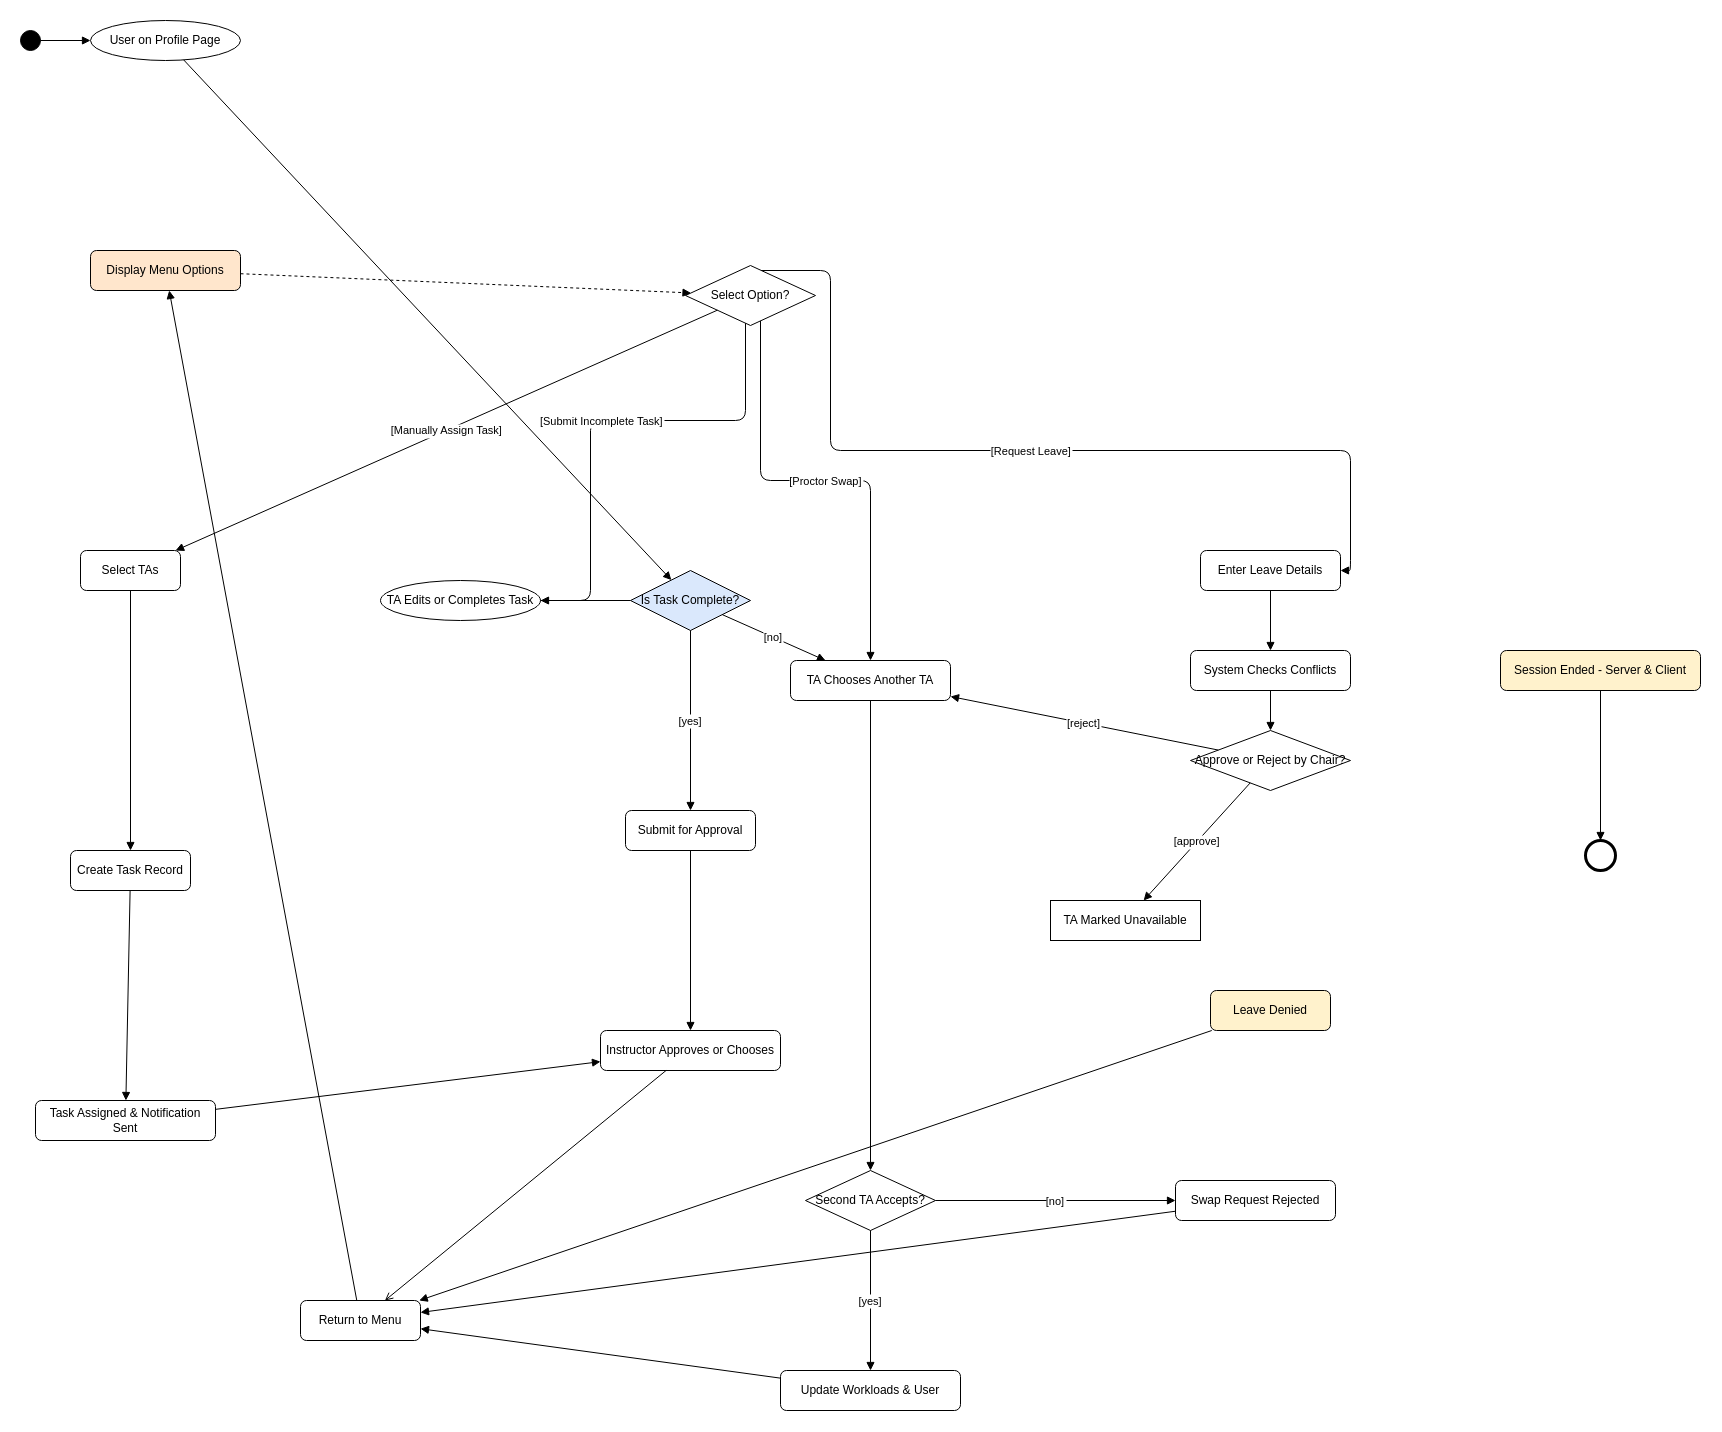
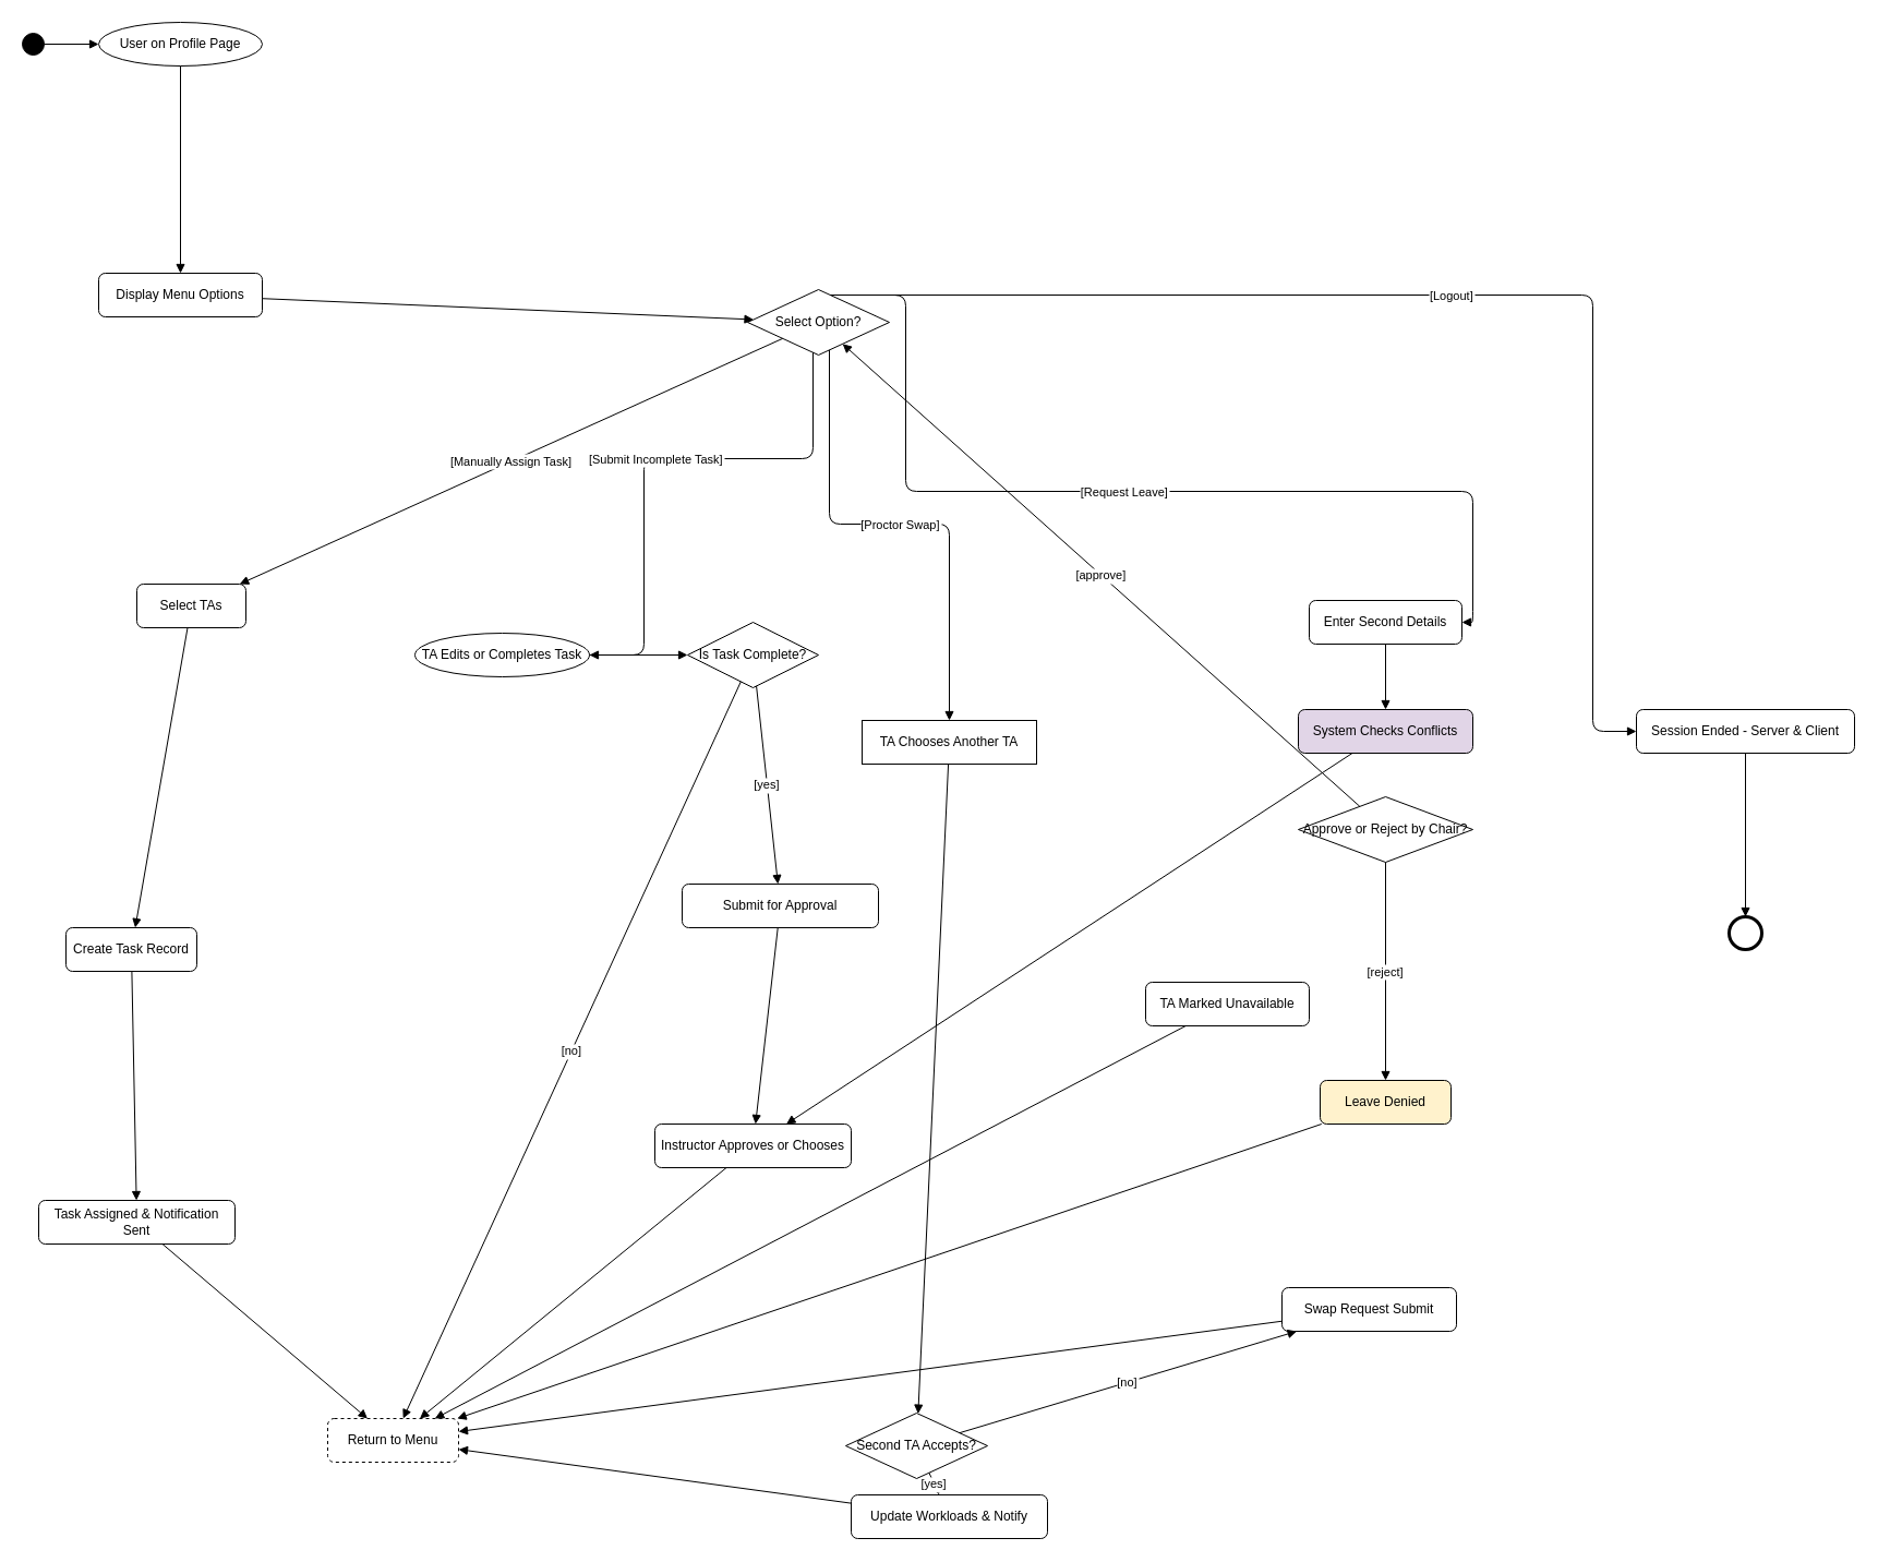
  <mxCell id="0" />
  <mxCell id="1" parent="0" />
  <mxCell id="2" value="" style="ellipse;whiteSpace=wrap;html=1;aspect=fixed;fillColor=#000000;strokeColor=#000000;" vertex="1" parent="1"><mxGeometry x="20" y="30" width="20" height="20" as="geometry" /></mxCell>
  <mxCell id="3" value="User on Profile Page" style="ellipse;whiteSpace=wrap;html=1;" vertex="1" parent="1"><mxGeometry x="90" y="20" width="150" height="40" as="geometry" /></mxCell>
- <mxCell id="4" value="Display Menu Options" style="rounded=1;whiteSpace=wrap;html=1;fillColor=#ffe6cc;" vertex="1" parent="1"><mxGeometry x="90" y="250" width="150" height="40" as="geometry" /></mxCell>
+ <mxCell id="4" value="Display Menu Options" style="rounded=1;whiteSpace=wrap;html=1;" vertex="1" parent="1"><mxGeometry x="90" y="250" width="150" height="40" as="geometry" /></mxCell>
  <mxCell id="5" value="Select Option?" style="rhombus;whiteSpace=wrap;html=1;" vertex="1" parent="1"><mxGeometry x="685" y="265" width="130" height="60" as="geometry" /></mxCell>
- <mxCell id="6" value="Return to Menu" style="rounded=1;whiteSpace=wrap;html=1;" vertex="1" parent="1"><mxGeometry x="300" y="1300" width="120" height="40" as="geometry" /></mxCell>
+ <mxCell id="6" value="Return to Menu" style="rounded=1;whiteSpace=wrap;html=1;dashed=1;" vertex="1" parent="1"><mxGeometry x="300" y="1300" width="120" height="40" as="geometry" /></mxCell>
  <mxCell id="7" value="" style="ellipse;whiteSpace=wrap;html=1;aspect=fixed;strokeWidth=3;fillColor=#FFFFFF;strokeColor=#000000;" vertex="1" parent="1"><mxGeometry x="1585" y="840" width="30" height="30" as="geometry" /></mxCell>
  <mxCell id="8" value="[Manually Assign Task]" style="text;whiteSpace=wrap;html=1;resizable=0;" parent="1"><mxGeometry relative="1" as="geometry" /></mxCell>
- <mxCell id="9" value="Select TAs" style="rounded=1;whiteSpace=wrap;html=1;" vertex="1" parent="1"><mxGeometry x="80" y="550" width="100" height="40" as="geometry" /></mxCell>
- <mxCell id="10" value="Create Task Record" style="rounded=1;whiteSpace=wrap;html=1;" vertex="1" parent="1"><mxGeometry x="70" y="850" width="120" height="40" as="geometry" /></mxCell>
+ <mxCell id="9" value="Select TAs" style="rounded=1;whiteSpace=wrap;html=1;" vertex="1" parent="1"><mxGeometry x="125" y="535" width="100" height="40" as="geometry" /></mxCell>
+ <mxCell id="10" value="Create Task Record" style="rounded=1;whiteSpace=wrap;html=1;" vertex="1" parent="1"><mxGeometry x="60" y="850" width="120" height="40" as="geometry" /></mxCell>
  <mxCell id="11" value="Task Assigned &amp; Notification Sent" style="rounded=1;whiteSpace=wrap;html=1;" vertex="1" parent="1"><mxGeometry x="35" y="1100" width="180" height="40" as="geometry" /></mxCell>
  <mxCell id="12" value="[Submit Incomplete Task]" style="text;whiteSpace=wrap;html=1;resizable=0;" parent="1"><mxGeometry relative="1" as="geometry" /></mxCell>
  <mxCell id="13" value="TA Edits or Completes Task" style="ellipse;whiteSpace=wrap;html=1;" vertex="1" parent="1"><mxGeometry x="380" y="580" width="160" height="40" as="geometry" /></mxCell>
- <mxCell id="14" value="Is Task Complete?" style="rhombus;whiteSpace=wrap;html=1;fillColor=#dae8fc;" vertex="1" parent="1"><mxGeometry x="630" y="570" width="120" height="60" as="geometry" /></mxCell>
- <mxCell id="15" value="Submit for Approval" style="rounded=1;whiteSpace=wrap;html=1;" vertex="1" parent="1"><mxGeometry x="625" y="810" width="130" height="40" as="geometry" /></mxCell>
+ <mxCell id="14" value="Is Task Complete?" style="rhombus;whiteSpace=wrap;html=1;" vertex="1" parent="1"><mxGeometry x="630" y="570" width="120" height="60" as="geometry" /></mxCell>
+ <mxCell id="15" value="Submit for Approval" style="rounded=1;whiteSpace=wrap;html=1;" vertex="1" parent="1"><mxGeometry x="625" y="810" width="180" height="40" as="geometry" /></mxCell>
  <mxCell id="16" value="Instructor Approves or Chooses" style="rounded=1;whiteSpace=wrap;html=1;" vertex="1" parent="1"><mxGeometry x="600" y="1030" width="180" height="40" as="geometry" /></mxCell>
  <mxCell id="17" value="[Proctor Swap]" style="text;whiteSpace=wrap;html=1;resizable=0;" parent="1"><mxGeometry relative="1" as="geometry" /></mxCell>
- <mxCell id="18" value="TA Chooses Another TA" style="rounded=1;whiteSpace=wrap;html=1;" vertex="1" parent="1"><mxGeometry x="790" y="660" width="160" height="40" as="geometry" /></mxCell>
- <mxCell id="19" value="Second TA Accepts?" style="rhombus;whiteSpace=wrap;html=1;" vertex="1" parent="1"><mxGeometry x="805" y="1170" width="130" height="60" as="geometry" /></mxCell>
- <mxCell id="20" value="Update Workloads &amp; User" style="rounded=1;whiteSpace=wrap;html=1;" vertex="1" parent="1"><mxGeometry x="780" y="1370" width="180" height="40" as="geometry" /></mxCell>
- <mxCell id="21" value="Swap Request Rejected" style="rounded=1;whiteSpace=wrap;html=1;" vertex="1" parent="1"><mxGeometry x="1175" y="1180" width="160" height="40" as="geometry" /></mxCell>
+ <mxCell id="18" value="TA Chooses Another TA" style="whiteSpace=wrap;html=1;rounded=0;" vertex="1" parent="1"><mxGeometry x="790" y="660" width="160" height="40" as="geometry" /></mxCell>
+ <mxCell id="19" value="Second TA Accepts?" style="rhombus;whiteSpace=wrap;html=1;" vertex="1" parent="1"><mxGeometry x="775" y="1295" width="130" height="60" as="geometry" /></mxCell>
+ <mxCell id="20" value="Update Workloads &amp; Notify" style="rounded=1;whiteSpace=wrap;html=1;" vertex="1" parent="1"><mxGeometry x="780" y="1370" width="180" height="40" as="geometry" /></mxCell>
+ <mxCell id="21" value="Swap Request Submit" style="rounded=1;whiteSpace=wrap;html=1;" vertex="1" parent="1"><mxGeometry x="1175" y="1180" width="160" height="40" as="geometry" /></mxCell>
  <mxCell id="22" value="[Request Leave]" style="text;whiteSpace=wrap;html=1;resizable=0;" parent="1"><mxGeometry relative="1" as="geometry" /></mxCell>
- <mxCell id="23" value="Enter Leave Details" style="rounded=1;whiteSpace=wrap;html=1;" vertex="1" parent="1"><mxGeometry x="1200" y="550" width="140" height="40" as="geometry" /></mxCell>
- <mxCell id="24" value="System Checks Conflicts" style="rounded=1;whiteSpace=wrap;html=1;" vertex="1" parent="1"><mxGeometry x="1190" y="650" width="160" height="40" as="geometry" /></mxCell>
+ <mxCell id="23" value="Enter Second Details" style="rounded=1;whiteSpace=wrap;html=1;" vertex="1" parent="1"><mxGeometry x="1200" y="550" width="140" height="40" as="geometry" /></mxCell>
+ <mxCell id="24" value="System Checks Conflicts" style="rounded=1;whiteSpace=wrap;html=1;fillColor=#e1d5e7;" vertex="1" parent="1"><mxGeometry x="1190" y="650" width="160" height="40" as="geometry" /></mxCell>
  <mxCell id="25" value="Approve or Reject by Chair?" style="rhombus;whiteSpace=wrap;html=1;" vertex="1" parent="1"><mxGeometry x="1190" y="730" width="160" height="60" as="geometry" /></mxCell>
- <mxCell id="26" value="TA Marked Unavailable" style="whiteSpace=wrap;html=1;rounded=0;" vertex="1" parent="1"><mxGeometry x="1050" y="900" width="150" height="40" as="geometry" /></mxCell>
+ <mxCell id="26" value="TA Marked Unavailable" style="rounded=1;whiteSpace=wrap;html=1;" vertex="1" parent="1"><mxGeometry x="1050" y="900" width="150" height="40" as="geometry" /></mxCell>
  <mxCell id="27" value="Leave Denied" style="rounded=1;whiteSpace=wrap;html=1;fillColor=#fff2cc;" vertex="1" parent="1"><mxGeometry x="1210" y="990" width="120" height="40" as="geometry" /></mxCell>
  <mxCell id="28" value="[Logout]" style="text;whiteSpace=wrap;html=1;resizable=0;" parent="1"><mxGeometry relative="1" as="geometry" /></mxCell>
- <mxCell id="29" value="Session Ended - Server &amp; Client" style="rounded=1;whiteSpace=wrap;html=1;fillColor=#fff2cc;" vertex="1" parent="1"><mxGeometry x="1500" y="650" width="200" height="40" as="geometry" /></mxCell>
+ <mxCell id="29" value="Session Ended - Server &amp; Client" style="rounded=1;whiteSpace=wrap;html=1;" vertex="1" parent="1"><mxGeometry x="1500" y="650" width="200" height="40" as="geometry" /></mxCell>
  <mxCell id="30" style="endArrow=block;" edge="1" parent="1" source="2" target="3"><mxGeometry relative="1" as="geometry" /></mxCell>
- <mxCell id="31" style="endArrow=block;" edge="1" parent="1" source="3" target="14"><mxGeometry relative="1" as="geometry" /></mxCell>
- <mxCell id="32" style="endArrow=block;dashed=1;" edge="1" parent="1" source="4" target="5"><mxGeometry relative="1" as="geometry" /></mxCell>
- <mxCell id="33" style="endArrow=block;" edge="1" parent="1" source="6" target="4"><mxGeometry relative="1" as="geometry" /></mxCell>
+ <mxCell id="31" style="endArrow=block;" edge="1" parent="1" source="3" target="4"><mxGeometry relative="1" as="geometry" /></mxCell>
+ <mxCell id="32" style="endArrow=block;" edge="1" parent="1" source="4" target="5"><mxGeometry relative="1" as="geometry" /></mxCell>
  <mxCell id="34" value="[Manually Assign Task]" style="endArrow=block;" edge="1" parent="1" source="5" target="9"><mxGeometry relative="1" as="geometry" /></mxCell>
  <mxCell id="35" style="endArrow=block;" edge="1" parent="1" source="9" target="10"><mxGeometry relative="1" as="geometry" /></mxCell>
  <mxCell id="36" style="endArrow=block;" edge="1" parent="1" source="10" target="11"><mxGeometry relative="1" as="geometry" /></mxCell>
- <mxCell id="37" style="endArrow=block;" edge="1" parent="1" source="11" target="16"><mxGeometry relative="1" as="geometry" /></mxCell>
+ <mxCell id="37" style="endArrow=block;" edge="1" parent="1" source="11" target="6"><mxGeometry relative="1" as="geometry" /></mxCell>
  <mxCell id="38" value="[Submit Incomplete Task]" style="endArrow=block;strokeColor=default;edgeStyle=orthogonalEdgeStyle;" edge="1" parent="1" source="5" target="13"><mxGeometry relative="1" as="geometry"><Array as="points"><mxPoint x="745" y="420" /><mxPoint x="590" y="420" /></Array></mxGeometry></mxCell>
- <mxCell id="39" style="endArrow=none;" edge="1" parent="1" source="13" target="14"><mxGeometry relative="1" as="geometry" /></mxCell>
+ <mxCell id="39" style="endArrow=block;" edge="1" parent="1" source="13" target="14"><mxGeometry relative="1" as="geometry" /></mxCell>
  <mxCell id="40" value="[yes]" style="endArrow=block;" edge="1" parent="1" source="14" target="15"><mxGeometry relative="1" as="geometry" /></mxCell>
- <mxCell id="41" value="[no]" style="endArrow=block;" edge="1" parent="1" source="14" target="18"><mxGeometry relative="1" as="geometry" /></mxCell>
+ <mxCell id="41" value="[no]" style="endArrow=block;" edge="1" parent="1" source="14" target="6"><mxGeometry relative="1" as="geometry" /></mxCell>
  <mxCell id="42" style="endArrow=block;" edge="1" parent="1" source="15" target="16"><mxGeometry relative="1" as="geometry" /></mxCell>
- <mxCell id="43" style="endArrow=open;" edge="1" parent="1" source="16" target="6"><mxGeometry relative="1" as="geometry" /></mxCell>
+ <mxCell id="43" style="endArrow=block;" edge="1" parent="1" source="16" target="6"><mxGeometry relative="1" as="geometry" /></mxCell>
  <mxCell id="44" value="[Proctor Swap]" style="endArrow=block;edgeStyle=orthogonalEdgeStyle;" edge="1" parent="1" source="5" target="18"><mxGeometry relative="1" as="geometry"><Array as="points"><mxPoint x="760" y="480" /><mxPoint x="870" y="480" /></Array></mxGeometry></mxCell>
  <mxCell id="45" style="endArrow=block;" edge="1" parent="1" source="18" target="19"><mxGeometry relative="1" as="geometry" /></mxCell>
  <mxCell id="46" value="[yes]" style="endArrow=block;" edge="1" parent="1" source="19" target="20"><mxGeometry relative="1" as="geometry" /></mxCell>
  <mxCell id="47" value="[no]" style="endArrow=block;" edge="1" parent="1" source="19" target="21"><mxGeometry relative="1" as="geometry" /></mxCell>
  <mxCell id="48" style="endArrow=block;" edge="1" parent="1" source="20" target="6"><mxGeometry relative="1" as="geometry" /></mxCell>
  <mxCell id="49" style="endArrow=block;" edge="1" parent="1" source="21" target="6"><mxGeometry relative="1" as="geometry" /></mxCell>
  <mxCell id="50" value="[Request Leave]" style="endArrow=block;edgeStyle=orthogonalEdgeStyle;" edge="1" parent="1" source="5" target="23"><mxGeometry relative="1" as="geometry"><Array as="points"><mxPoint x="830" y="270" /><mxPoint x="830" y="450" /><mxPoint x="1350" y="450" /></Array></mxGeometry></mxCell>
  <mxCell id="51" style="endArrow=block;" edge="1" parent="1" source="23" target="24"><mxGeometry relative="1" as="geometry" /></mxCell>
- <mxCell id="52" style="endArrow=block;" edge="1" parent="1" source="24" target="25"><mxGeometry relative="1" as="geometry" /></mxCell>
- <mxCell id="53" value="[approve]" style="endArrow=block;" edge="1" parent="1" source="25" target="26"><mxGeometry relative="1" as="geometry" /></mxCell>
- <mxCell id="54" value="[reject]" style="endArrow=block;" edge="1" parent="1" source="25" target="18"><mxGeometry relative="1" as="geometry" /></mxCell>
+ <mxCell id="52" style="endArrow=block;" edge="1" parent="1" source="24" target="16"><mxGeometry relative="1" as="geometry" /></mxCell>
+ <mxCell id="53" value="[approve]" style="endArrow=block;" edge="1" parent="1" source="25" target="5"><mxGeometry relative="1" as="geometry" /></mxCell>
+ <mxCell id="54" value="[reject]" style="endArrow=block;" edge="1" parent="1" source="25" target="27"><mxGeometry relative="1" as="geometry" /></mxCell>
+ <mxCell id="55" style="endArrow=block;" edge="1" parent="1" source="26" target="6"><mxGeometry relative="1" as="geometry" /></mxCell>
  <mxCell id="56" style="endArrow=block;" edge="1" parent="1" source="27" target="6"><mxGeometry relative="1" as="geometry" /></mxCell>
+ <mxCell id="57" value="[Logout]" style="endArrow=block;edgeStyle=orthogonalEdgeStyle;" edge="1" parent="1" source="5" target="29"><mxGeometry relative="1" as="geometry"><Array as="points"><mxPoint x="1460" y="270" /></Array></mxGeometry></mxCell>
  <mxCell id="58" style="endArrow=block;" edge="1" parent="1" source="29" target="7"><mxGeometry relative="1" as="geometry" /></mxCell>
